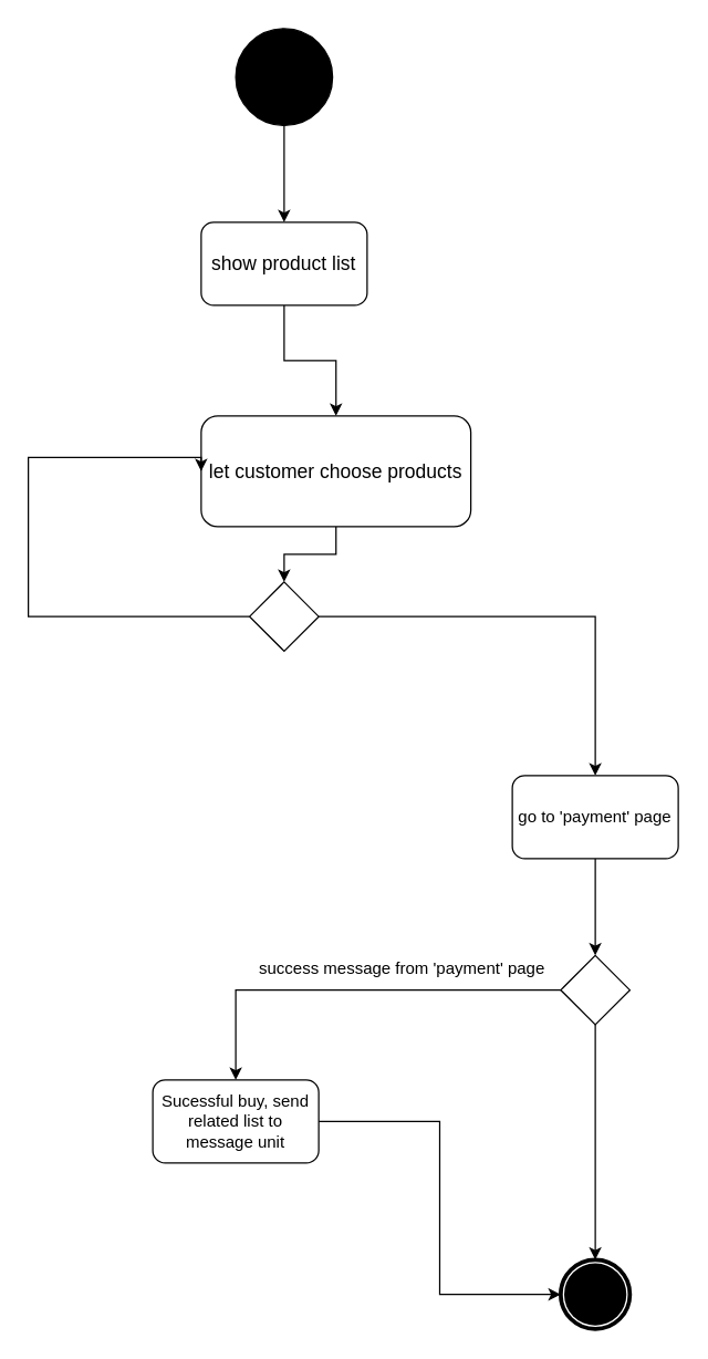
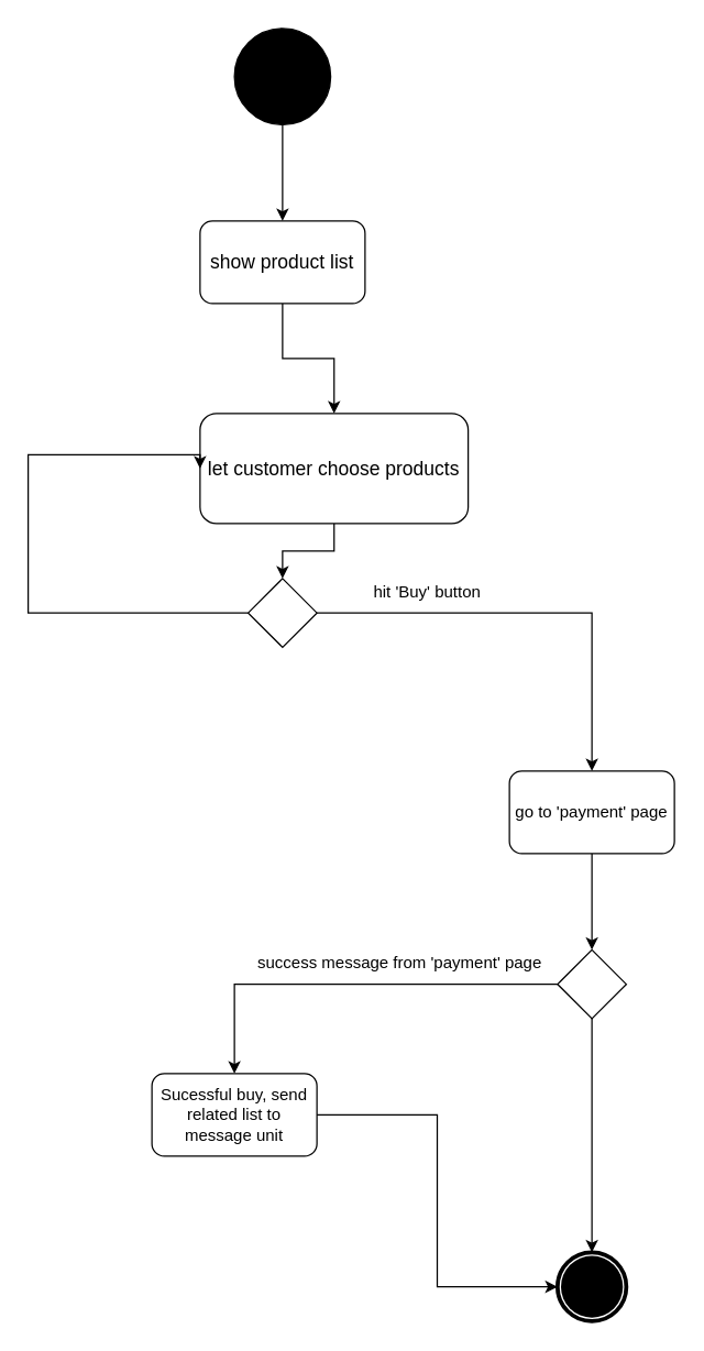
  <mxCell id="0" />
  <mxCell id="1" parent="0" />
  <mxCell id="2" style="edgeStyle=orthogonalEdgeStyle;rounded=0;orthogonalLoop=1;jettySize=auto;html=1;entryX=0.5;entryY=0;entryDx=0;entryDy=0;" edge="1" parent="1" source="3" target="5"><mxGeometry relative="1" as="geometry" /></mxCell>
  <mxCell id="3" value="" style="ellipse;whiteSpace=wrap;html=1;aspect=fixed;fillColor=#000000;" vertex="1" parent="1"><mxGeometry x="170" y="20" width="70" height="70" as="geometry" /></mxCell>
  <mxCell id="4" value="" style="edgeStyle=orthogonalEdgeStyle;rounded=0;orthogonalLoop=1;jettySize=auto;html=1;" edge="1" parent="1" source="5" target="7"><mxGeometry relative="1" as="geometry" /></mxCell>
  <mxCell id="5" value="&lt;font style=&quot;font-size: 14px&quot;&gt;show product list&lt;/font&gt;" style="rounded=1;whiteSpace=wrap;html=1;fillColor=none;" vertex="1" parent="1"><mxGeometry x="145" y="160" width="120" height="60" as="geometry" /></mxCell>
  <mxCell id="6" style="edgeStyle=orthogonalEdgeStyle;rounded=0;orthogonalLoop=1;jettySize=auto;html=1;entryX=0.5;entryY=0;entryDx=0;entryDy=0;" edge="1" parent="1" source="7" target="10"><mxGeometry relative="1" as="geometry" /></mxCell>
  <mxCell id="7" value="&lt;font style=&quot;font-size: 14px&quot;&gt;let customer choose products&lt;/font&gt;" style="rounded=1;whiteSpace=wrap;html=1;fillColor=none;" vertex="1" parent="1"><mxGeometry x="145" y="300" width="195" height="80" as="geometry" /></mxCell>
  <mxCell id="8" style="edgeStyle=orthogonalEdgeStyle;rounded=0;orthogonalLoop=1;jettySize=auto;html=1;entryX=0.5;entryY=0;entryDx=0;entryDy=0;" edge="1" parent="1" source="10" target="12"><mxGeometry relative="1" as="geometry" /></mxCell>
  <mxCell id="9" style="edgeStyle=orthogonalEdgeStyle;rounded=0;orthogonalLoop=1;jettySize=auto;html=1;entryX=0;entryY=0.5;entryDx=0;entryDy=0;" edge="1" parent="1" source="10" target="7"><mxGeometry relative="1" as="geometry"><Array as="points"><mxPoint x="20" y="445" /><mxPoint x="20" y="330" /></Array></mxGeometry></mxCell>
  <mxCell id="10" value="" style="rhombus;whiteSpace=wrap;html=1;fillColor=none;" vertex="1" parent="1"><mxGeometry x="180" y="420" width="50" height="50" as="geometry" /></mxCell>
  <mxCell id="11" style="edgeStyle=orthogonalEdgeStyle;rounded=0;orthogonalLoop=1;jettySize=auto;html=1;entryX=0.5;entryY=0;entryDx=0;entryDy=0;" edge="1" parent="1" source="12" target="16"><mxGeometry relative="1" as="geometry" /></mxCell>
  <mxCell id="12" value="go to 'payment' page" style="rounded=1;whiteSpace=wrap;html=1;fillColor=none;" vertex="1" parent="1"><mxGeometry x="370" y="560" width="120" height="60" as="geometry" /></mxCell>
+ <mxCell id="13" value="hit 'Buy' button" style="text;html=1;align=center;verticalAlign=middle;resizable=0;points=[];autosize=1;" vertex="1" parent="1"><mxGeometry x="265" y="420" width="90" height="20" as="geometry" /></mxCell>
  <mxCell id="14" style="edgeStyle=orthogonalEdgeStyle;rounded=0;orthogonalLoop=1;jettySize=auto;html=1;entryX=0.5;entryY=0;entryDx=0;entryDy=0;" edge="1" parent="1" source="16" target="18"><mxGeometry relative="1" as="geometry" /></mxCell>
  <mxCell id="15" style="edgeStyle=orthogonalEdgeStyle;rounded=0;orthogonalLoop=1;jettySize=auto;html=1;entryX=0.5;entryY=0;entryDx=0;entryDy=0;" edge="1" parent="1" source="16" target="20"><mxGeometry relative="1" as="geometry" /></mxCell>
  <mxCell id="16" value="" style="rhombus;whiteSpace=wrap;html=1;fillColor=none;" vertex="1" parent="1"><mxGeometry x="405" y="690" width="50" height="50" as="geometry" /></mxCell>
  <mxCell id="17" style="edgeStyle=orthogonalEdgeStyle;rounded=0;orthogonalLoop=1;jettySize=auto;html=1;entryX=0;entryY=0.5;entryDx=0;entryDy=0;" edge="1" parent="1" source="18" target="20"><mxGeometry relative="1" as="geometry" /></mxCell>
  <mxCell id="18" value="Sucessful buy, send related list to message unit" style="rounded=1;whiteSpace=wrap;html=1;fillColor=none;" vertex="1" parent="1"><mxGeometry x="110" y="780" width="120" height="60" as="geometry" /></mxCell>
  <mxCell id="19" value="success message from 'payment' page" style="text;html=1;align=center;verticalAlign=middle;resizable=0;points=[];autosize=1;" vertex="1" parent="1"><mxGeometry x="180" y="690" width="220" height="20" as="geometry" /></mxCell>
  <mxCell id="20" value="" style="shape=mxgraph.bpmn.shape;html=1;verticalLabelPosition=bottom;labelBackgroundColor=#ffffff;verticalAlign=top;align=center;perimeter=ellipsePerimeter;outlineConnect=0;outline=end;symbol=terminate;fillColor=none;" vertex="1" parent="1"><mxGeometry x="405" y="910" width="50" height="50" as="geometry" /></mxCell>
